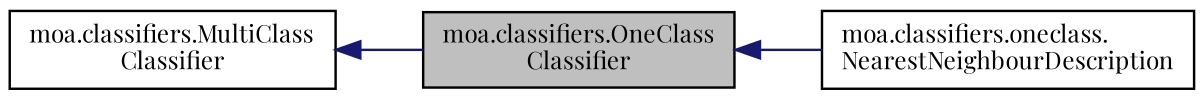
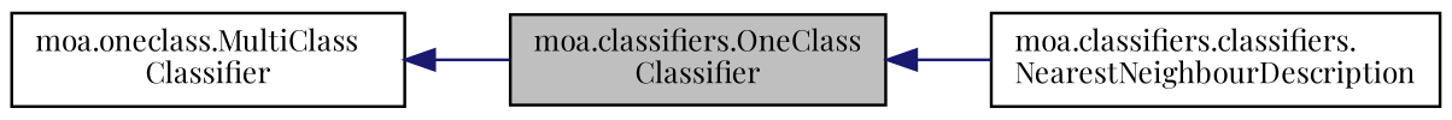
  digraph {
    fontname="Playfair Display"
    rankdir=LR
    node [color=black fillcolor=white fontname="Playfair Display" fontsize=10 shape=record style=filled]
    edge [color=midnightblue dir=back fontname="Playfair Display" fontsize=10 labelfontname=Helvetica labelfontsize=10 style=solid]
    n1 [fillcolor=grey75 fontcolor=black height=0.2 label="moa.classifiers.OneClass\lClassifier" width=0.4]
-   n2 [height=0.2 label="moa.classifiers.oneclass.\lNearestNeighbourDescription" width=0.4]
-   n3 [height=0.2 label="moa.classifiers.MultiClass\lClassifier" width=0.4]
+   n2 [height=0.2 label="moa.classifiers.classifiers.\lNearestNeighbourDescription" width=0.4]
+   n3 [height=0.2 label="moa.oneclass.MultiClass\lClassifier" width=0.4]
    n1 -> n2
    n3 -> n1
  }
